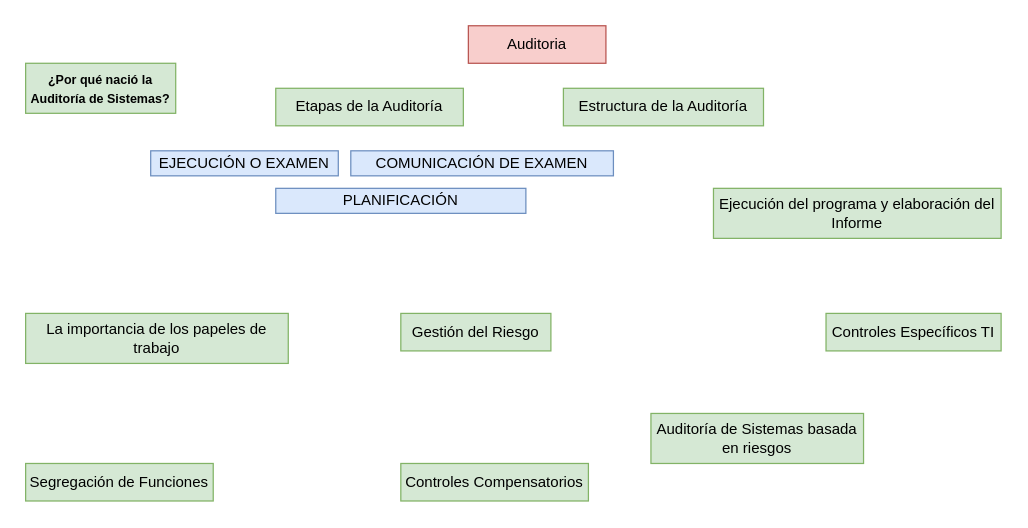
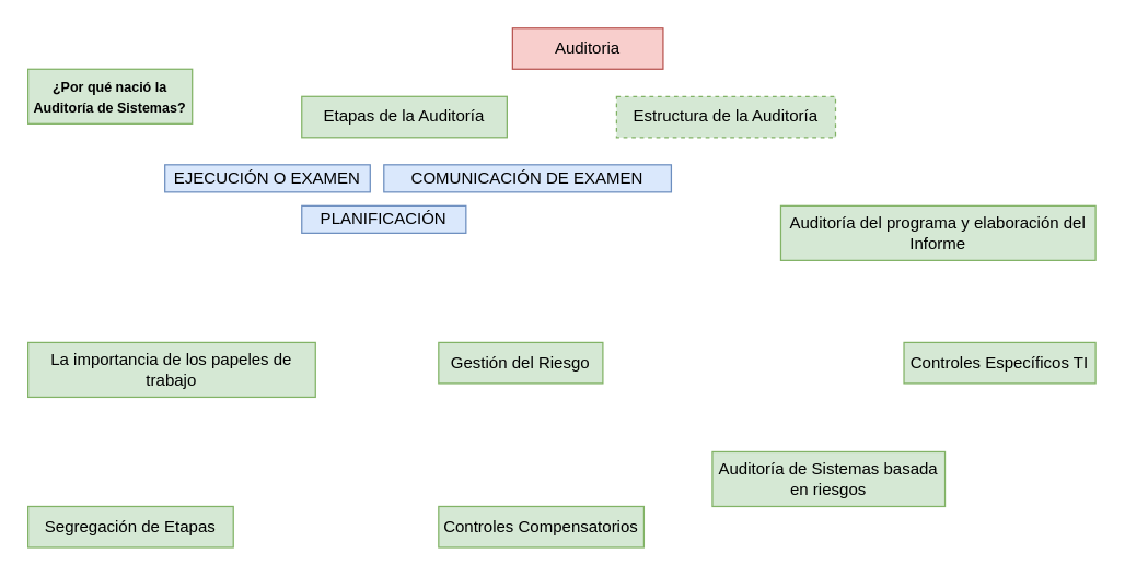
  <mxCell id="0" />
  <mxCell id="1" parent="0" />
  <mxCell id="2" value="Auditoria" style="rounded=0;whiteSpace=wrap;html=1;fillColor=#f8cecc;strokeColor=#b85450;" vertex="1" parent="1"><mxGeometry x="374" y="20" width="110" height="30" as="geometry" /></mxCell>
  <mxCell id="3" value="&lt;font face=&quot;arial&quot;&gt;&lt;span style=&quot;font-size: 10px&quot;&gt;&lt;b&gt;¿Por qué nació la Auditoría de Sistemas?&lt;/b&gt;&lt;/span&gt;&lt;/font&gt;" style="rounded=0;whiteSpace=wrap;html=1;fillColor=#d5e8d4;strokeColor=#82b366;" vertex="1" parent="1"><mxGeometry x="20" y="50" width="120" height="40" as="geometry" /></mxCell>
  <mxCell id="4" value="Etapas de la Auditoría" style="rounded=0;whiteSpace=wrap;html=1;fillColor=#d5e8d4;strokeColor=#82b366;" vertex="1" parent="1"><mxGeometry x="220" y="70" width="150" height="30" as="geometry" /></mxCell>
  <mxCell id="5" value="EJECUCIÓN O EXAMEN" style="rounded=0;whiteSpace=wrap;html=1;fillColor=#dae8fc;strokeColor=#6c8ebf;" vertex="1" parent="1"><mxGeometry x="120" y="120" width="150" height="20" as="geometry" /></mxCell>
  <mxCell id="6" value="COMUNICACIÓN DE EXAMEN" style="rounded=0;whiteSpace=wrap;html=1;fillColor=#dae8fc;strokeColor=#6c8ebf;" vertex="1" parent="1"><mxGeometry x="280" y="120" width="210" height="20" as="geometry" /></mxCell>
- <mxCell id="7" value="PLANIFICACIÓN" style="rounded=0;whiteSpace=wrap;html=1;fillColor=#dae8fc;strokeColor=#6c8ebf;" vertex="1" parent="1"><mxGeometry x="220" y="150" width="200" height="20" as="geometry" /></mxCell>
- <mxCell id="8" value="Estructura de la Auditoría" style="rounded=0;whiteSpace=wrap;html=1;fillColor=#d5e8d4;strokeColor=#82b366;" vertex="1" parent="1"><mxGeometry x="450" y="70" width="160" height="30" as="geometry" /></mxCell>
- <mxCell id="9" value="Ejecución del programa y elaboración del Informe" style="rounded=0;whiteSpace=wrap;html=1;fillColor=#d5e8d4;strokeColor=#82b366;" vertex="1" parent="1"><mxGeometry x="570" y="150" width="230" height="40" as="geometry" /></mxCell>
+ <mxCell id="7" value="PLANIFICACIÓN" style="rounded=0;whiteSpace=wrap;html=1;fillColor=#dae8fc;strokeColor=#6c8ebf;" vertex="1" parent="1"><mxGeometry x="220" y="150" width="120" height="20" as="geometry" /></mxCell>
+ <mxCell id="8" value="Estructura de la Auditoría" style="rounded=0;whiteSpace=wrap;html=1;fillColor=#d5e8d4;strokeColor=#82b366;dashed=1;" vertex="1" parent="1"><mxGeometry x="450" y="70" width="160" height="30" as="geometry" /></mxCell>
+ <mxCell id="9" value="Auditoría del programa y elaboración del Informe" style="rounded=0;whiteSpace=wrap;html=1;fillColor=#d5e8d4;strokeColor=#82b366;" vertex="1" parent="1"><mxGeometry x="570" y="150" width="230" height="40" as="geometry" /></mxCell>
  <mxCell id="10" value="La importancia de los papeles de trabajo" style="rounded=0;whiteSpace=wrap;html=1;fillColor=#d5e8d4;strokeColor=#82b366;" vertex="1" parent="1"><mxGeometry x="20" y="250" width="210" height="40" as="geometry" /></mxCell>
  <mxCell id="11" value="Gestión del Riesgo" style="rounded=0;whiteSpace=wrap;html=1;fillColor=#d5e8d4;strokeColor=#82b366;" vertex="1" parent="1"><mxGeometry x="320" y="250" width="120" height="30" as="geometry" /></mxCell>
  <mxCell id="12" value="Controles Específicos TI" style="rounded=0;whiteSpace=wrap;html=1;fillColor=#d5e8d4;strokeColor=#82b366;" vertex="1" parent="1"><mxGeometry x="660" y="250" width="140" height="30" as="geometry" /></mxCell>
- <mxCell id="13" value="Segregación de Funciones" style="rounded=0;whiteSpace=wrap;html=1;fillColor=#d5e8d4;strokeColor=#82b366;" vertex="1" parent="1"><mxGeometry x="20" y="370" width="150" height="30" as="geometry" /></mxCell>
+ <mxCell id="13" value="Segregación de Etapas" style="rounded=0;whiteSpace=wrap;html=1;fillColor=#d5e8d4;strokeColor=#82b366;" vertex="1" parent="1"><mxGeometry x="20" y="370" width="150" height="30" as="geometry" /></mxCell>
  <mxCell id="14" value="Controles Compensatorios" style="rounded=0;whiteSpace=wrap;html=1;fillColor=#d5e8d4;strokeColor=#82b366;" vertex="1" parent="1"><mxGeometry x="320" y="370" width="150" height="30" as="geometry" /></mxCell>
  <mxCell id="15" value="Auditoría de Sistemas basada en riesgos" style="rounded=0;whiteSpace=wrap;html=1;fillColor=#d5e8d4;strokeColor=#82b366;" vertex="1" parent="1"><mxGeometry x="520" y="330" width="170" height="40" as="geometry" /></mxCell>
